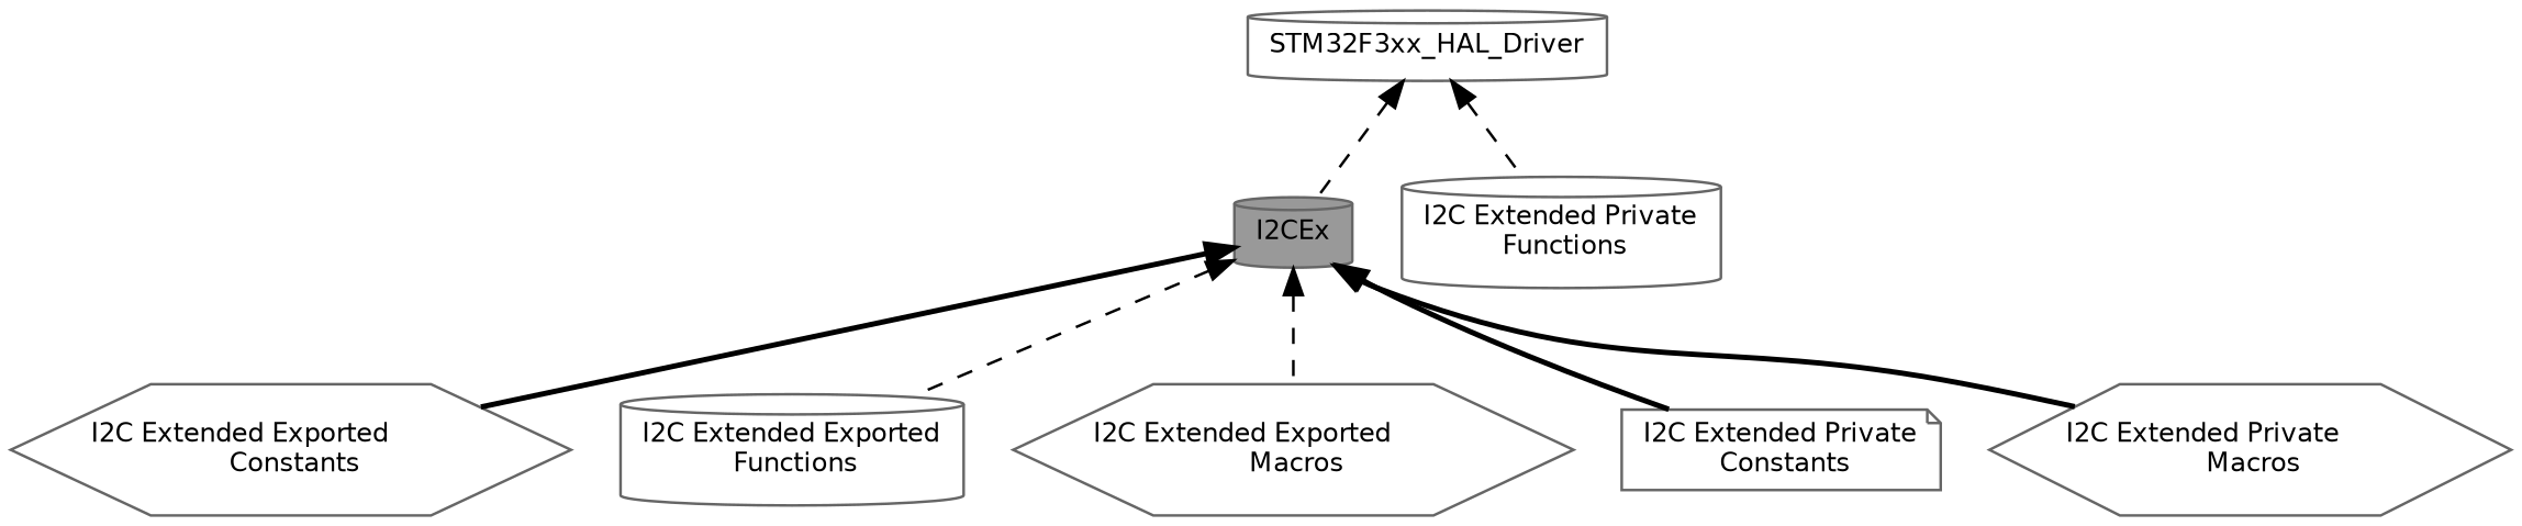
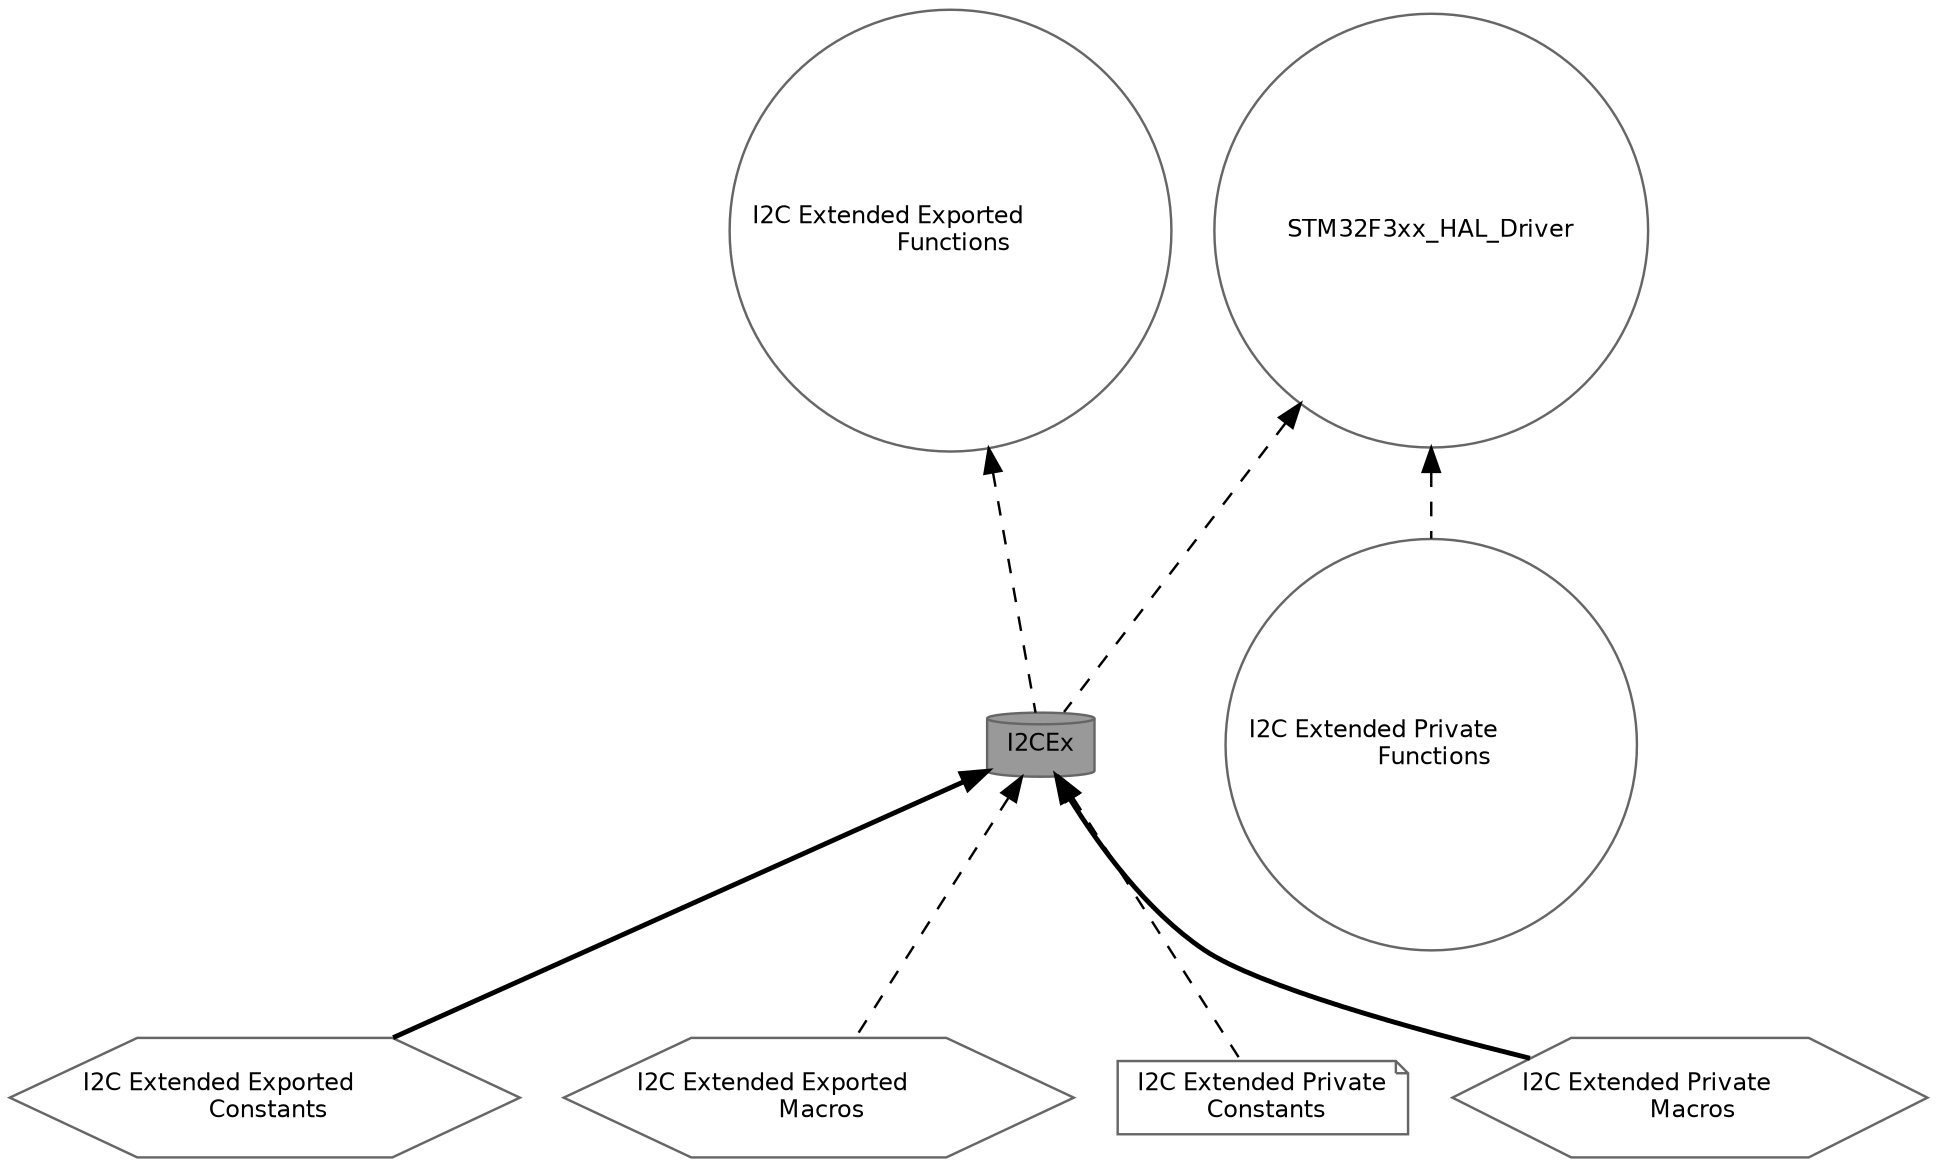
  digraph {
    rankdir=TB
    node [color=grey40 fillcolor=white fontname=Helvetica fontsize=10 shape=hexagon style=filled]
    edge [dir=back fontname=Helvetica fontsize=10 labelfontname=Helvetica labelfontsize=10 shape=plaintext style=dashed]
    n1 [color=gray40 fillcolor=grey60 fontcolor=black height=0.2 label=I2CEx shape=cylinder width=0.4]
    n2 [height=0.2 label="I2C Extended Exported\l Constants" width=0.4]
-   n3 [height=0.2 label="I2C Extended Exported\l Functions" shape=cylinder width=0.4]
+   n3 [height=0.2 label="I2C Extended Exported\l Functions" shape=circle width=0.4]
    n4 [height=0.2 label="I2C Extended Exported\l Macros" width=0.4]
    n5 [height=0.2 label="I2C Extended Private\l Constants" shape=note width=0.4]
    n6 [height=0.2 label="I2C Extended Private\l Macros" width=0.4]
-   n7 [height=0.2 label="I2C Extended Private\l Functions" shape=cylinder width=0.4]
-   n8 [height=0.2 label=STM32F3xx_HAL_Driver shape=cylinder width=0.4]
+   n7 [height=0.2 label="I2C Extended Private\l Functions" shape=circle width=0.4]
+   n8 [height=0.2 label=STM32F3xx_HAL_Driver shape=circle width=0.4]
    n1 -> n2 [style=bold]
-   n1 -> n3
+   n3 -> n1
    n1 -> n4
-   n1 -> n5 [style=bold]
+   n1 -> n5
    n1 -> n6 [style=bold]
    n8 -> n1
    n8 -> n7
  }
